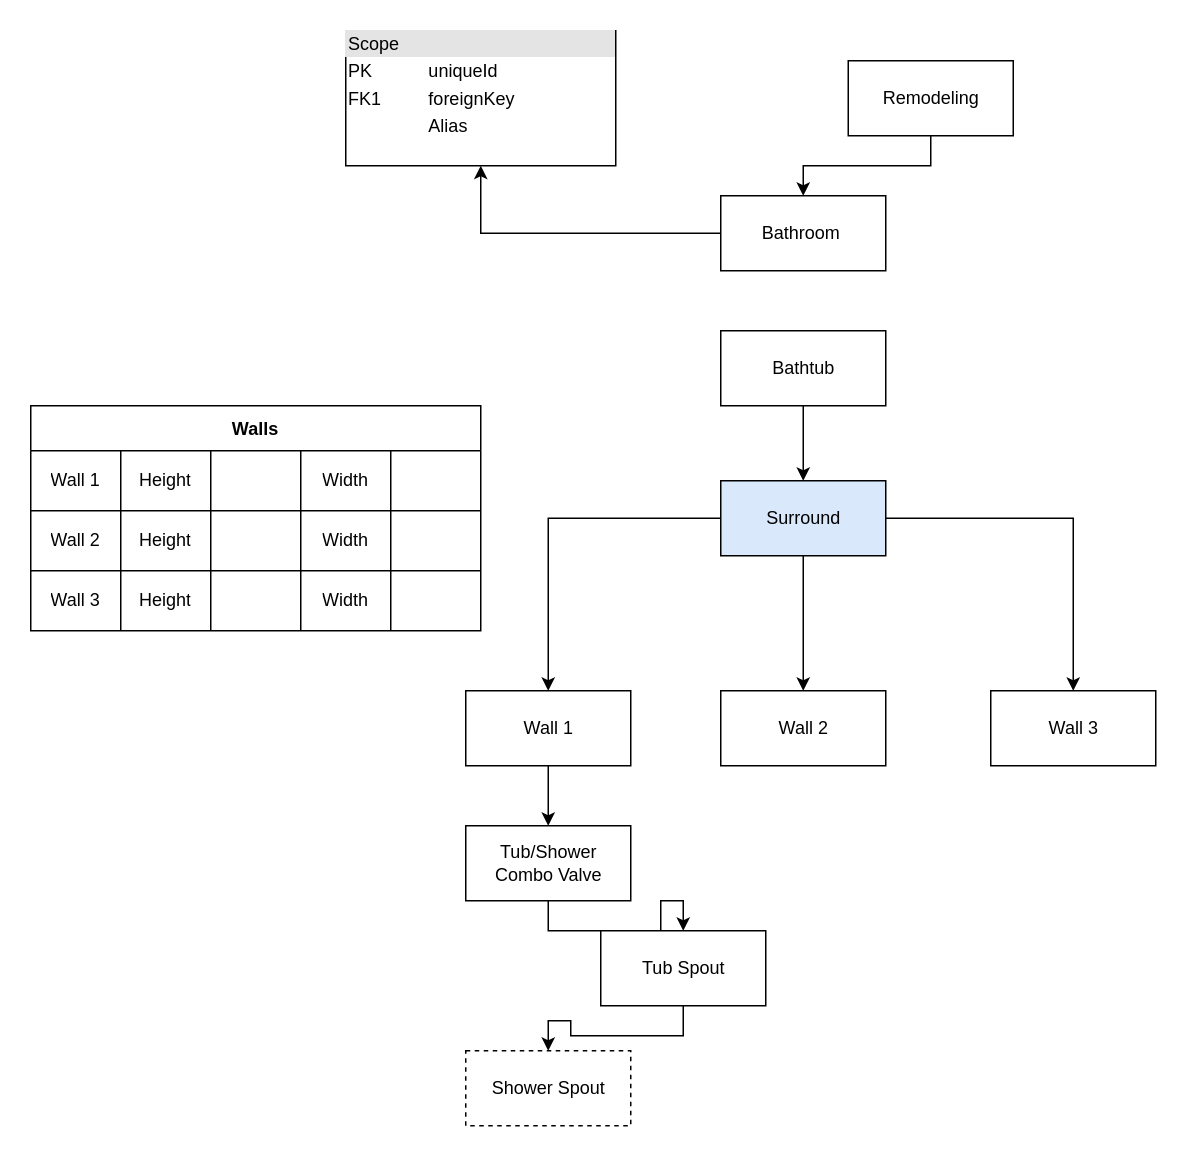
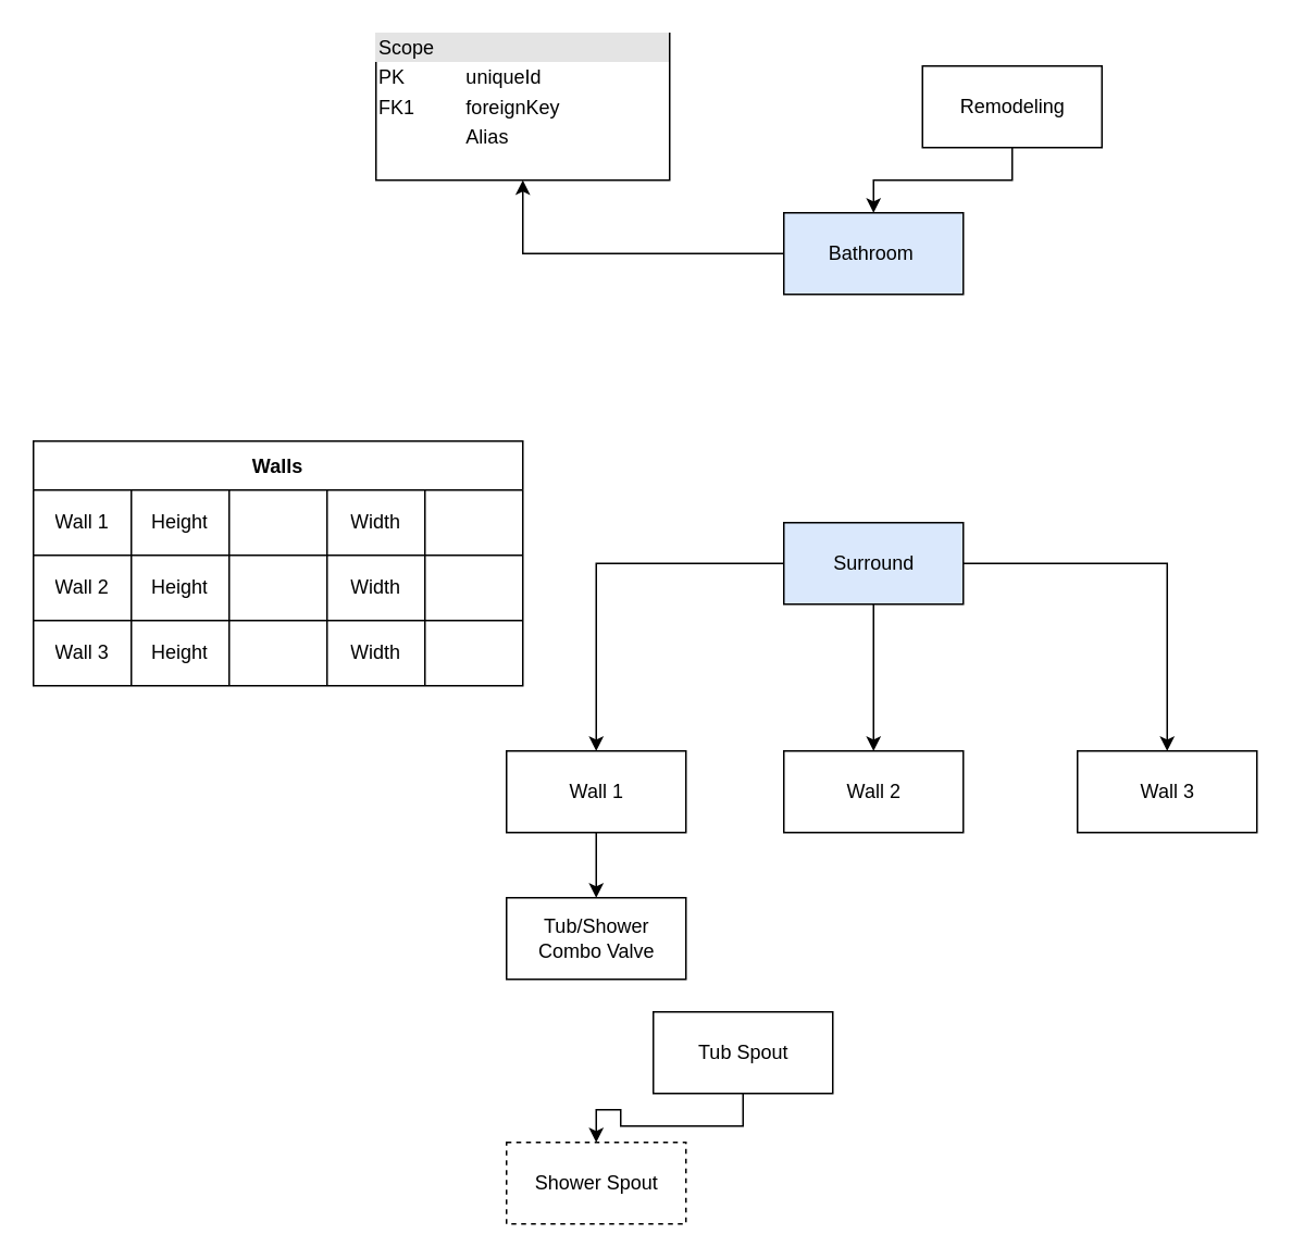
  <mxCell id="0" />
  <mxCell id="1" parent="0" />
  <mxCell id="2" value="" style="edgeStyle=orthogonalEdgeStyle;rounded=0;orthogonalLoop=1;jettySize=auto;html=1;" edge="1" parent="1" source="3" target="6"><mxGeometry relative="1" as="geometry" /></mxCell>
  <mxCell id="3" value="Remodeling" style="html=1;" vertex="1" parent="1"><mxGeometry x="565" y="40" width="110" height="50" as="geometry" /></mxCell>
  <mxCell id="4" value="&lt;div style=&quot;box-sizing: border-box ; width: 100% ; background: #e4e4e4 ; padding: 2px&quot;&gt;Scope&lt;/div&gt;&lt;table style=&quot;width: 100% ; font-size: 1em&quot; cellpadding=&quot;2&quot; cellspacing=&quot;0&quot;&gt;&lt;tbody&gt;&lt;tr&gt;&lt;td&gt;PK&lt;/td&gt;&lt;td&gt;uniqueId&lt;/td&gt;&lt;/tr&gt;&lt;tr&gt;&lt;td&gt;FK1&lt;/td&gt;&lt;td&gt;foreignKey&lt;/td&gt;&lt;/tr&gt;&lt;tr&gt;&lt;td&gt;&lt;/td&gt;&lt;td&gt;Alias&lt;/td&gt;&lt;/tr&gt;&lt;/tbody&gt;&lt;/table&gt;" style="verticalAlign=top;align=left;overflow=fill;html=1;" vertex="1" parent="1"><mxGeometry x="230" y="20" width="180" height="90" as="geometry" /></mxCell>
  <mxCell id="5" value="" style="edgeStyle=orthogonalEdgeStyle;rounded=0;orthogonalLoop=1;jettySize=auto;html=1;" edge="1" parent="1" source="6" target="4"><mxGeometry relative="1" as="geometry" /></mxCell>
- <mxCell id="6" value="Bathroom&amp;nbsp;" style="html=1;" vertex="1" parent="1"><mxGeometry x="480" y="130" width="110" height="50" as="geometry" /></mxCell>
- <mxCell id="7" value="" style="edgeStyle=orthogonalEdgeStyle;rounded=0;orthogonalLoop=1;jettySize=auto;html=1;" edge="1" parent="1" source="8" target="12"><mxGeometry relative="1" as="geometry" /></mxCell>
- <mxCell id="8" value="Bathtub" style="html=1;" vertex="1" parent="1"><mxGeometry x="480" y="220" width="110" height="50" as="geometry" /></mxCell>
+ <mxCell id="6" value="Bathroom&amp;nbsp;" style="html=1;fillColor=#dae8fc;" vertex="1" parent="1"><mxGeometry x="480" y="130" width="110" height="50" as="geometry" /></mxCell>
  <mxCell id="9" value="" style="edgeStyle=orthogonalEdgeStyle;rounded=0;orthogonalLoop=1;jettySize=auto;html=1;" edge="1" parent="1" source="12" target="14"><mxGeometry relative="1" as="geometry" /></mxCell>
  <mxCell id="10" value="" style="edgeStyle=orthogonalEdgeStyle;rounded=0;orthogonalLoop=1;jettySize=auto;html=1;" edge="1" parent="1" source="12" target="15"><mxGeometry relative="1" as="geometry" /></mxCell>
  <mxCell id="11" value="" style="edgeStyle=orthogonalEdgeStyle;rounded=0;orthogonalLoop=1;jettySize=auto;html=1;" edge="1" parent="1" source="12" target="16"><mxGeometry relative="1" as="geometry" /></mxCell>
  <mxCell id="12" value="Surround" style="html=1;fillColor=#dae8fc;" vertex="1" parent="1"><mxGeometry x="480" y="320" width="110" height="50" as="geometry" /></mxCell>
  <mxCell id="13" value="" style="edgeStyle=orthogonalEdgeStyle;rounded=0;orthogonalLoop=1;jettySize=auto;html=1;" edge="1" parent="1" source="14" target="18"><mxGeometry relative="1" as="geometry" /></mxCell>
  <mxCell id="14" value="Wall 1" style="html=1;" vertex="1" parent="1"><mxGeometry x="310" y="460" width="110" height="50" as="geometry" /></mxCell>
  <mxCell id="15" value="Wall 2" style="html=1;" vertex="1" parent="1"><mxGeometry x="480" y="460" width="110" height="50" as="geometry" /></mxCell>
  <mxCell id="16" value="Wall 3" style="html=1;" vertex="1" parent="1"><mxGeometry x="660" y="460" width="110" height="50" as="geometry" /></mxCell>
- <mxCell id="17" value="" style="edgeStyle=orthogonalEdgeStyle;rounded=0;orthogonalLoop=1;jettySize=auto;html=1;" edge="1" parent="1" source="18" target="20"><mxGeometry relative="1" as="geometry" /></mxCell>
  <mxCell id="18" value="Tub/Shower &lt;br&gt;Combo Valve" style="html=1;" vertex="1" parent="1"><mxGeometry x="310" y="550" width="110" height="50" as="geometry" /></mxCell>
  <mxCell id="19" value="" style="edgeStyle=orthogonalEdgeStyle;rounded=0;orthogonalLoop=1;jettySize=auto;html=1;" edge="1" parent="1" source="20" target="21"><mxGeometry relative="1" as="geometry" /></mxCell>
  <mxCell id="20" value="Tub Spout" style="html=1;" vertex="1" parent="1"><mxGeometry x="400" y="620" width="110" height="50" as="geometry" /></mxCell>
  <mxCell id="21" value="Shower Spout" style="html=1;dashed=1;" vertex="1" parent="1"><mxGeometry x="310" y="700" width="110" height="50" as="geometry" /></mxCell>
  <mxCell id="22" value="Walls" style="shape=table;startSize=30;container=1;collapsible=0;childLayout=tableLayout;fontStyle=1;align=center;" vertex="1" parent="1"><mxGeometry x="20" y="270" width="300" height="150" as="geometry" /></mxCell>
  <mxCell id="23" value="" style="shape=tableRow;horizontal=0;startSize=0;swimlaneHead=0;swimlaneBody=0;top=0;left=0;bottom=0;right=0;collapsible=0;dropTarget=0;fillColor=none;points=[[0,0.5],[1,0.5]];portConstraint=eastwest;" vertex="1" parent="22"><mxGeometry y="30" width="300" height="40" as="geometry" /></mxCell>
  <mxCell id="24" value="Wall 1" style="shape=partialRectangle;html=1;whiteSpace=wrap;connectable=0;fillColor=none;top=0;left=0;bottom=0;right=0;overflow=hidden;" vertex="1" parent="23"><mxGeometry width="60" height="40" as="geometry"><mxRectangle width="60" height="40" as="alternateBounds" /></mxGeometry></mxCell>
  <mxCell id="25" value="Height" style="shape=partialRectangle;html=1;whiteSpace=wrap;connectable=0;fillColor=none;top=0;left=0;bottom=0;right=0;overflow=hidden;" vertex="1" parent="23"><mxGeometry x="60" width="60" height="40" as="geometry"><mxRectangle width="60" height="40" as="alternateBounds" /></mxGeometry></mxCell>
  <mxCell id="26" value="&lt;br&gt;" style="shape=partialRectangle;html=1;whiteSpace=wrap;connectable=0;fillColor=none;top=0;left=0;bottom=0;right=0;overflow=hidden;" vertex="1" parent="23"><mxGeometry x="120" width="60" height="40" as="geometry"><mxRectangle width="60" height="40" as="alternateBounds" /></mxGeometry></mxCell>
  <mxCell id="27" value="Width" style="shape=partialRectangle;html=1;whiteSpace=wrap;connectable=0;fillColor=none;top=0;left=0;bottom=0;right=0;overflow=hidden;" vertex="1" parent="23"><mxGeometry x="180" width="60" height="40" as="geometry"><mxRectangle width="60" height="40" as="alternateBounds" /></mxGeometry></mxCell>
  <mxCell id="28" style="shape=partialRectangle;html=1;whiteSpace=wrap;connectable=0;fillColor=none;top=0;left=0;bottom=0;right=0;overflow=hidden;" vertex="1" parent="23"><mxGeometry x="240" width="60" height="40" as="geometry"><mxRectangle width="60" height="40" as="alternateBounds" /></mxGeometry></mxCell>
  <mxCell id="29" value="" style="shape=tableRow;horizontal=0;startSize=0;swimlaneHead=0;swimlaneBody=0;top=0;left=0;bottom=0;right=0;collapsible=0;dropTarget=0;fillColor=none;points=[[0,0.5],[1,0.5]];portConstraint=eastwest;" vertex="1" parent="22"><mxGeometry y="70" width="300" height="40" as="geometry" /></mxCell>
  <mxCell id="30" value="Wall 2" style="shape=partialRectangle;html=1;whiteSpace=wrap;connectable=0;fillColor=none;top=0;left=0;bottom=0;right=0;overflow=hidden;" vertex="1" parent="29"><mxGeometry width="60" height="40" as="geometry"><mxRectangle width="60" height="40" as="alternateBounds" /></mxGeometry></mxCell>
  <mxCell id="31" value="Height" style="shape=partialRectangle;html=1;whiteSpace=wrap;connectable=0;fillColor=none;top=0;left=0;bottom=0;right=0;overflow=hidden;" vertex="1" parent="29"><mxGeometry x="60" width="60" height="40" as="geometry"><mxRectangle width="60" height="40" as="alternateBounds" /></mxGeometry></mxCell>
  <mxCell id="32" value="" style="shape=partialRectangle;html=1;whiteSpace=wrap;connectable=0;fillColor=none;top=0;left=0;bottom=0;right=0;overflow=hidden;" vertex="1" parent="29"><mxGeometry x="120" width="60" height="40" as="geometry"><mxRectangle width="60" height="40" as="alternateBounds" /></mxGeometry></mxCell>
  <mxCell id="33" value="Width" style="shape=partialRectangle;html=1;whiteSpace=wrap;connectable=0;fillColor=none;top=0;left=0;bottom=0;right=0;overflow=hidden;" vertex="1" parent="29"><mxGeometry x="180" width="60" height="40" as="geometry"><mxRectangle width="60" height="40" as="alternateBounds" /></mxGeometry></mxCell>
  <mxCell id="34" style="shape=partialRectangle;html=1;whiteSpace=wrap;connectable=0;fillColor=none;top=0;left=0;bottom=0;right=0;overflow=hidden;" vertex="1" parent="29"><mxGeometry x="240" width="60" height="40" as="geometry"><mxRectangle width="60" height="40" as="alternateBounds" /></mxGeometry></mxCell>
  <mxCell id="35" value="" style="shape=tableRow;horizontal=0;startSize=0;swimlaneHead=0;swimlaneBody=0;top=0;left=0;bottom=0;right=0;collapsible=0;dropTarget=0;fillColor=none;points=[[0,0.5],[1,0.5]];portConstraint=eastwest;" vertex="1" parent="22"><mxGeometry y="110" width="300" height="40" as="geometry" /></mxCell>
  <mxCell id="36" value="Wall 3" style="shape=partialRectangle;html=1;whiteSpace=wrap;connectable=0;fillColor=none;top=0;left=0;bottom=0;right=0;overflow=hidden;" vertex="1" parent="35"><mxGeometry width="60" height="40" as="geometry"><mxRectangle width="60" height="40" as="alternateBounds" /></mxGeometry></mxCell>
  <mxCell id="37" value="Height" style="shape=partialRectangle;html=1;whiteSpace=wrap;connectable=0;fillColor=none;top=0;left=0;bottom=0;right=0;overflow=hidden;" vertex="1" parent="35"><mxGeometry x="60" width="60" height="40" as="geometry"><mxRectangle width="60" height="40" as="alternateBounds" /></mxGeometry></mxCell>
  <mxCell id="38" value="" style="shape=partialRectangle;html=1;whiteSpace=wrap;connectable=0;fillColor=none;top=0;left=0;bottom=0;right=0;overflow=hidden;" vertex="1" parent="35"><mxGeometry x="120" width="60" height="40" as="geometry"><mxRectangle width="60" height="40" as="alternateBounds" /></mxGeometry></mxCell>
  <mxCell id="39" value="Width" style="shape=partialRectangle;html=1;whiteSpace=wrap;connectable=0;fillColor=none;top=0;left=0;bottom=0;right=0;overflow=hidden;" vertex="1" parent="35"><mxGeometry x="180" width="60" height="40" as="geometry"><mxRectangle width="60" height="40" as="alternateBounds" /></mxGeometry></mxCell>
  <mxCell id="40" style="shape=partialRectangle;html=1;whiteSpace=wrap;connectable=0;fillColor=none;top=0;left=0;bottom=0;right=0;overflow=hidden;" vertex="1" parent="35"><mxGeometry x="240" width="60" height="40" as="geometry"><mxRectangle width="60" height="40" as="alternateBounds" /></mxGeometry></mxCell>
